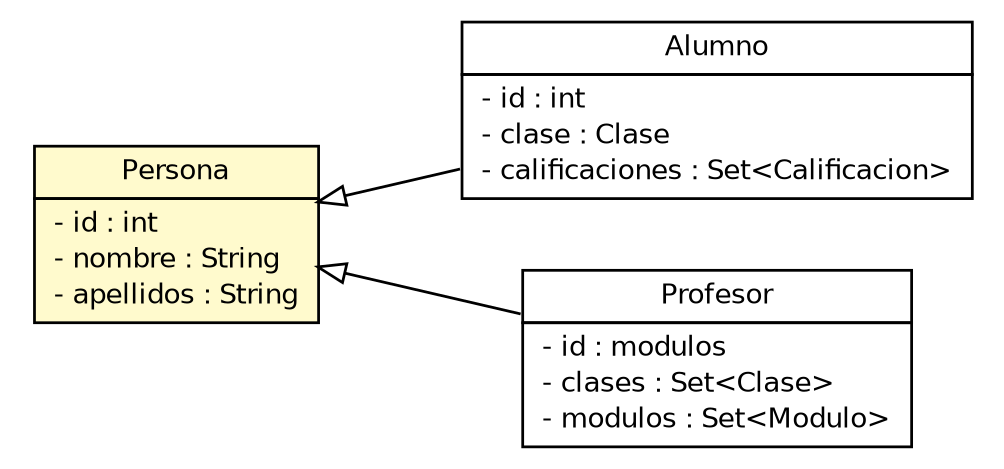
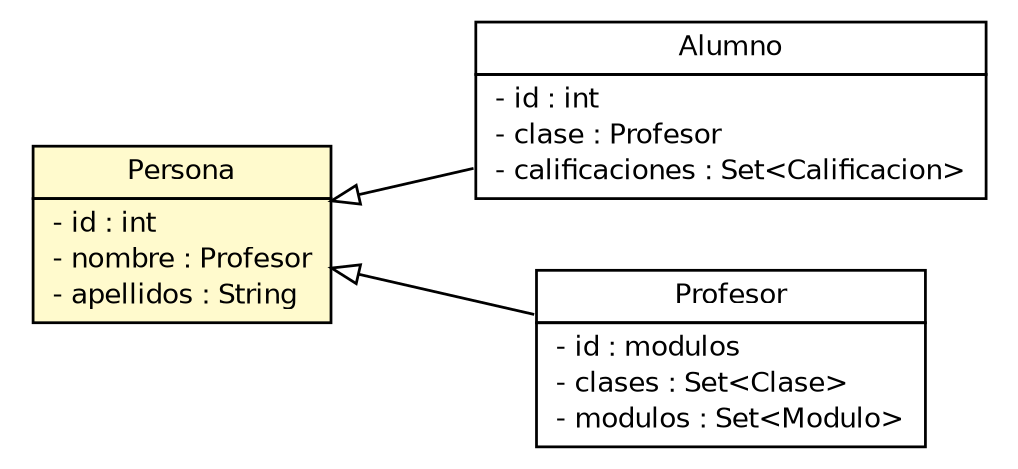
  digraph {
    nodesep=0.25
    rankdir=LR
    ranksep=0.5
    node [fontcolor=black fontname=Helvetica fontsize=10.0 shape=plaintext]
    edge [arrowtail=empty dir=back fontname=Helvetica fontsize=10 headport=p labelfontname=Helvetica labelfontsize=10 tailport=p]
-   n1 [label=<<table title="curso.java.app.miniclase.pojos.Persona" border="0" cellborder="1" cellspacing="0" cellpadding="2" port="p" bgcolor="lemonChiffon" href="./Persona.html"> 		<tr><td><table border="0" cellspacing="0" cellpadding="1"> <tr><td align="center" balign="center"> Persona </td></tr> 		</table></td></tr> 		<tr><td><table border="0" cellspacing="0" cellpadding="1"> <tr><td align="left" balign="left"> - id : int </td></tr> <tr><td align="left" balign="left"> - nombre : String </td></tr> <tr><td align="left" balign="left"> - apellidos : String </td></tr> 		</table></td></tr> 		</table>>]
-   n2 [label=<<table title="curso.java.app.miniclase.pojos.Alumno" border="0" cellborder="1" cellspacing="0" cellpadding="2" port="p" href="./Alumno.html"> 		<tr><td><table border="0" cellspacing="0" cellpadding="1"> <tr><td align="center" balign="center"> Alumno </td></tr> 		</table></td></tr> 		<tr><td><table border="0" cellspacing="0" cellpadding="1"> <tr><td align="left" balign="left"> - id : int </td></tr> <tr><td align="left" balign="left"> - clase : Clase </td></tr> <tr><td align="left" balign="left"> - calificaciones : Set&lt;Calificacion&gt; </td></tr> 		</table></td></tr> 		</table>>]
+   n1 [label=<<table title="curso.java.app.miniclase.pojos.Persona" border="0" cellborder="1" cellspacing="0" cellpadding="2" port="p" bgcolor="lemonChiffon" href="./Persona.html"> 		<tr><td><table border="0" cellspacing="0" cellpadding="1"> <tr><td align="center" balign="center"> Persona </td></tr> 		</table></td></tr> 		<tr><td><table border="0" cellspacing="0" cellpadding="1"> <tr><td align="left" balign="left"> - id : int </td></tr> <tr><td align="left" balign="left"> - nombre : Profesor </td></tr> <tr><td align="left" balign="left"> - apellidos : String </td></tr> 		</table></td></tr> 		</table>>]
+   n2 [label=<<table title="curso.java.app.miniclase.pojos.Alumno" border="0" cellborder="1" cellspacing="0" cellpadding="2" port="p" href="./Alumno.html"> 		<tr><td><table border="0" cellspacing="0" cellpadding="1"> <tr><td align="center" balign="center"> Alumno </td></tr> 		</table></td></tr> 		<tr><td><table border="0" cellspacing="0" cellpadding="1"> <tr><td align="left" balign="left"> - id : int </td></tr> <tr><td align="left" balign="left"> - clase : Profesor </td></tr> <tr><td align="left" balign="left"> - calificaciones : Set&lt;Calificacion&gt; </td></tr> 		</table></td></tr> 		</table>>]
    n3 [label=<<table title="curso.java.app.miniclase.pojos.Profesor" border="0" cellborder="1" cellspacing="0" cellpadding="2" port="p" href="./Profesor.html"> 		<tr><td><table border="0" cellspacing="0" cellpadding="1"> <tr><td align="center" balign="center"> Profesor </td></tr> 		</table></td></tr> 		<tr><td><table border="0" cellspacing="0" cellpadding="1"> <tr><td align="left" balign="left"> - id : modulos </td></tr> <tr><td align="left" balign="left"> - clases : Set&lt;Clase&gt; </td></tr> <tr><td align="left" balign="left"> - modulos : Set&lt;Modulo&gt; </td></tr> 		</table></td></tr> 		</table>>]
    n1 -> n2
    n1 -> n3
  }
